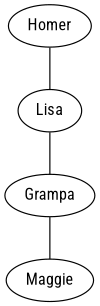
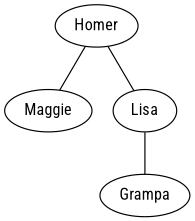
  graph {
    fontname="Roboto Condensed"
    node [fontname="Roboto Condensed"]
    edge [fontname="Roboto Condensed"]
    Homer
    Maggie
    Lisa
    Grampa
-   Grampa -- Maggie
+   Homer -- Maggie
    Homer -- Lisa
    Lisa -- Grampa
  }
